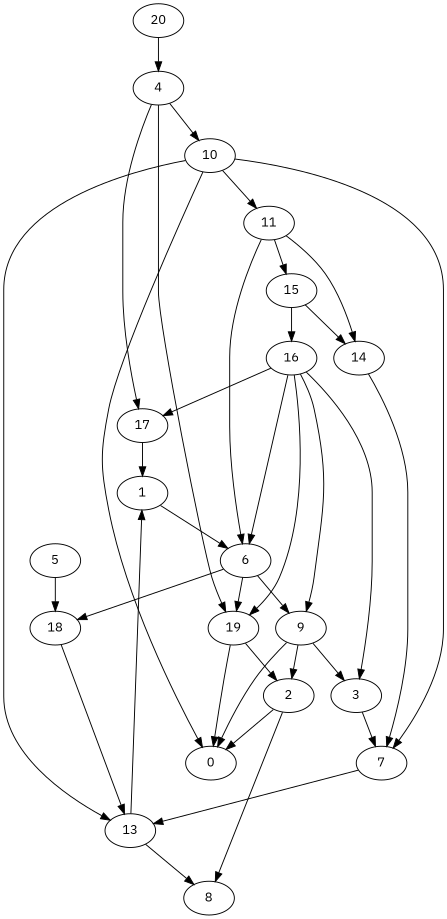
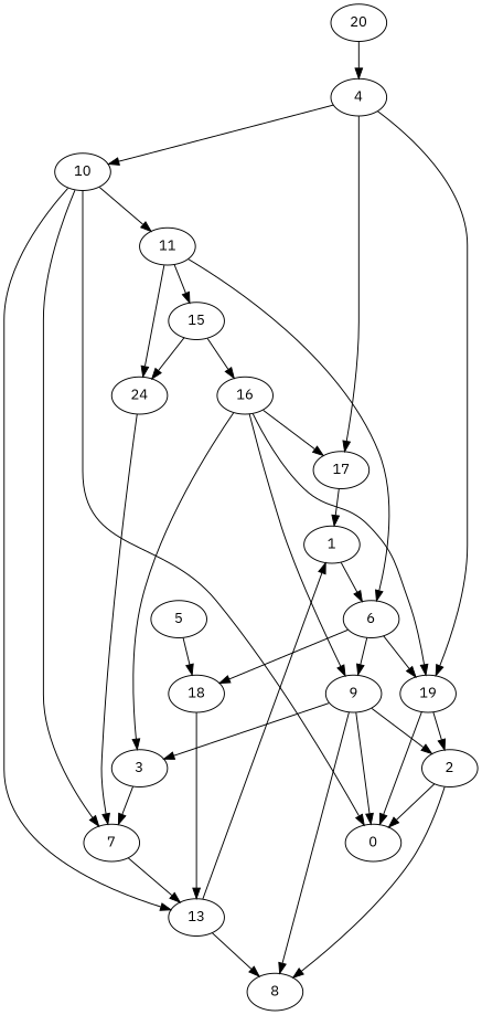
  digraph {
    fontname="IBM Plex Sans"
    node [fontname="IBM Plex Sans"]
    edge [fontname="IBM Plex Sans"]
    1
    6
    19
    18
    9
    13
    8
    2
    0
    3
    7
    4
    10
    17
    11
    5
-   14
+   14 [label=24]
    15
    16
    20
    1 -> 6
    6 -> 19
    6 -> 18
    6 -> 9
    19 -> 2
    19 -> 0
    18 -> 13
+   9 -> 8
    9 -> 2
    9 -> 0
    9 -> 3
    13 -> 1
    13 -> 8
    2 -> 8
    2 -> 0
    3 -> 7
    7 -> 13
    4 -> 19
    4 -> 10
    4 -> 17
    10 -> 13
    10 -> 0
    10 -> 7
    10 -> 11
    17 -> 1
    11 -> 6
    11 -> 14
    11 -> 15
    5 -> 18
    14 -> 7
    15 -> 14
    15 -> 16
-   16 -> 6
    16 -> 19
    16 -> 9
    16 -> 3
    16 -> 17
    20 -> 4
  }
